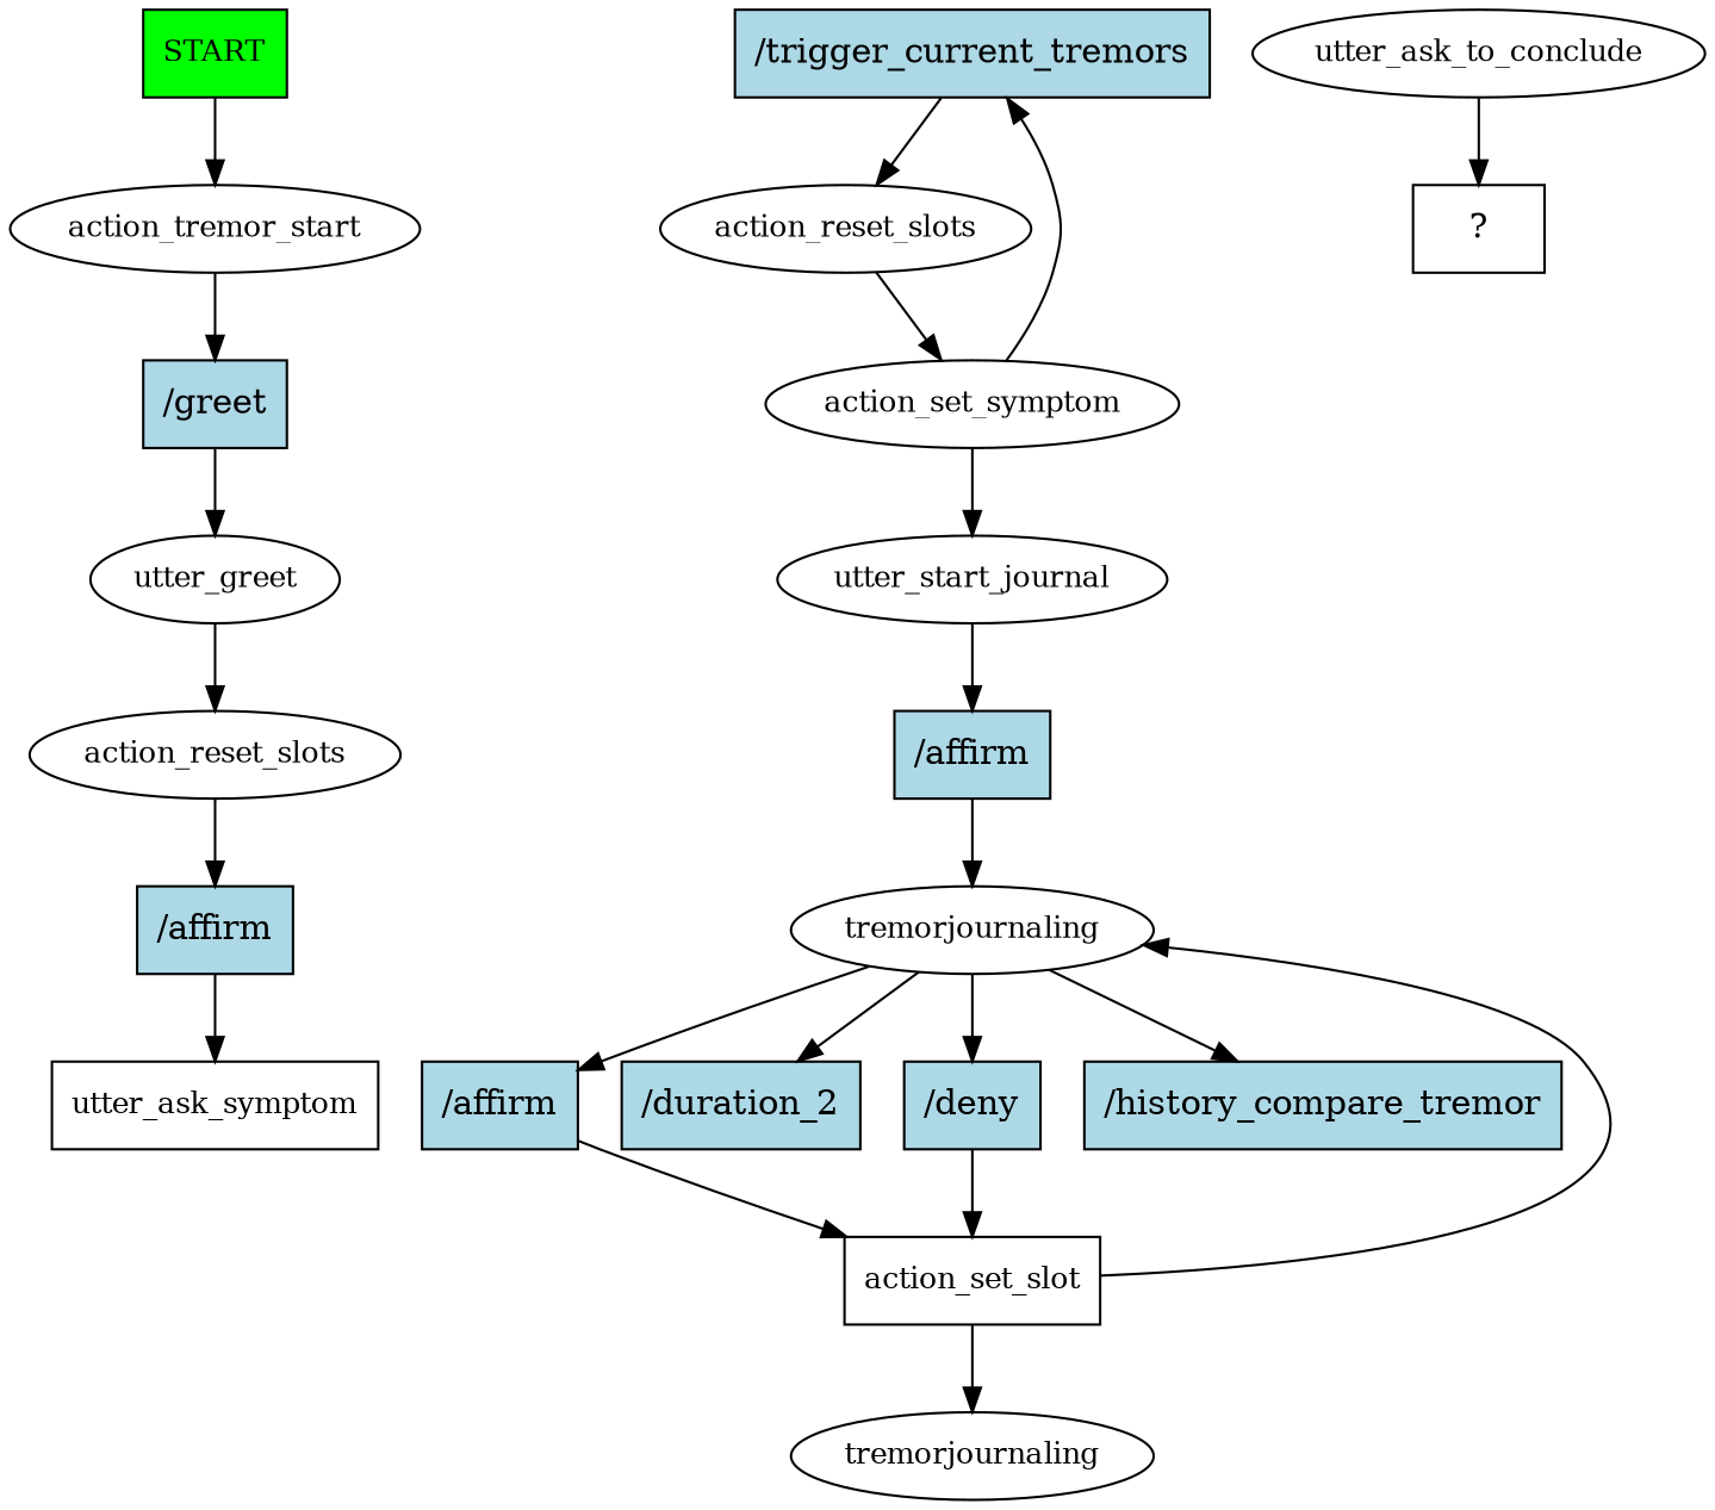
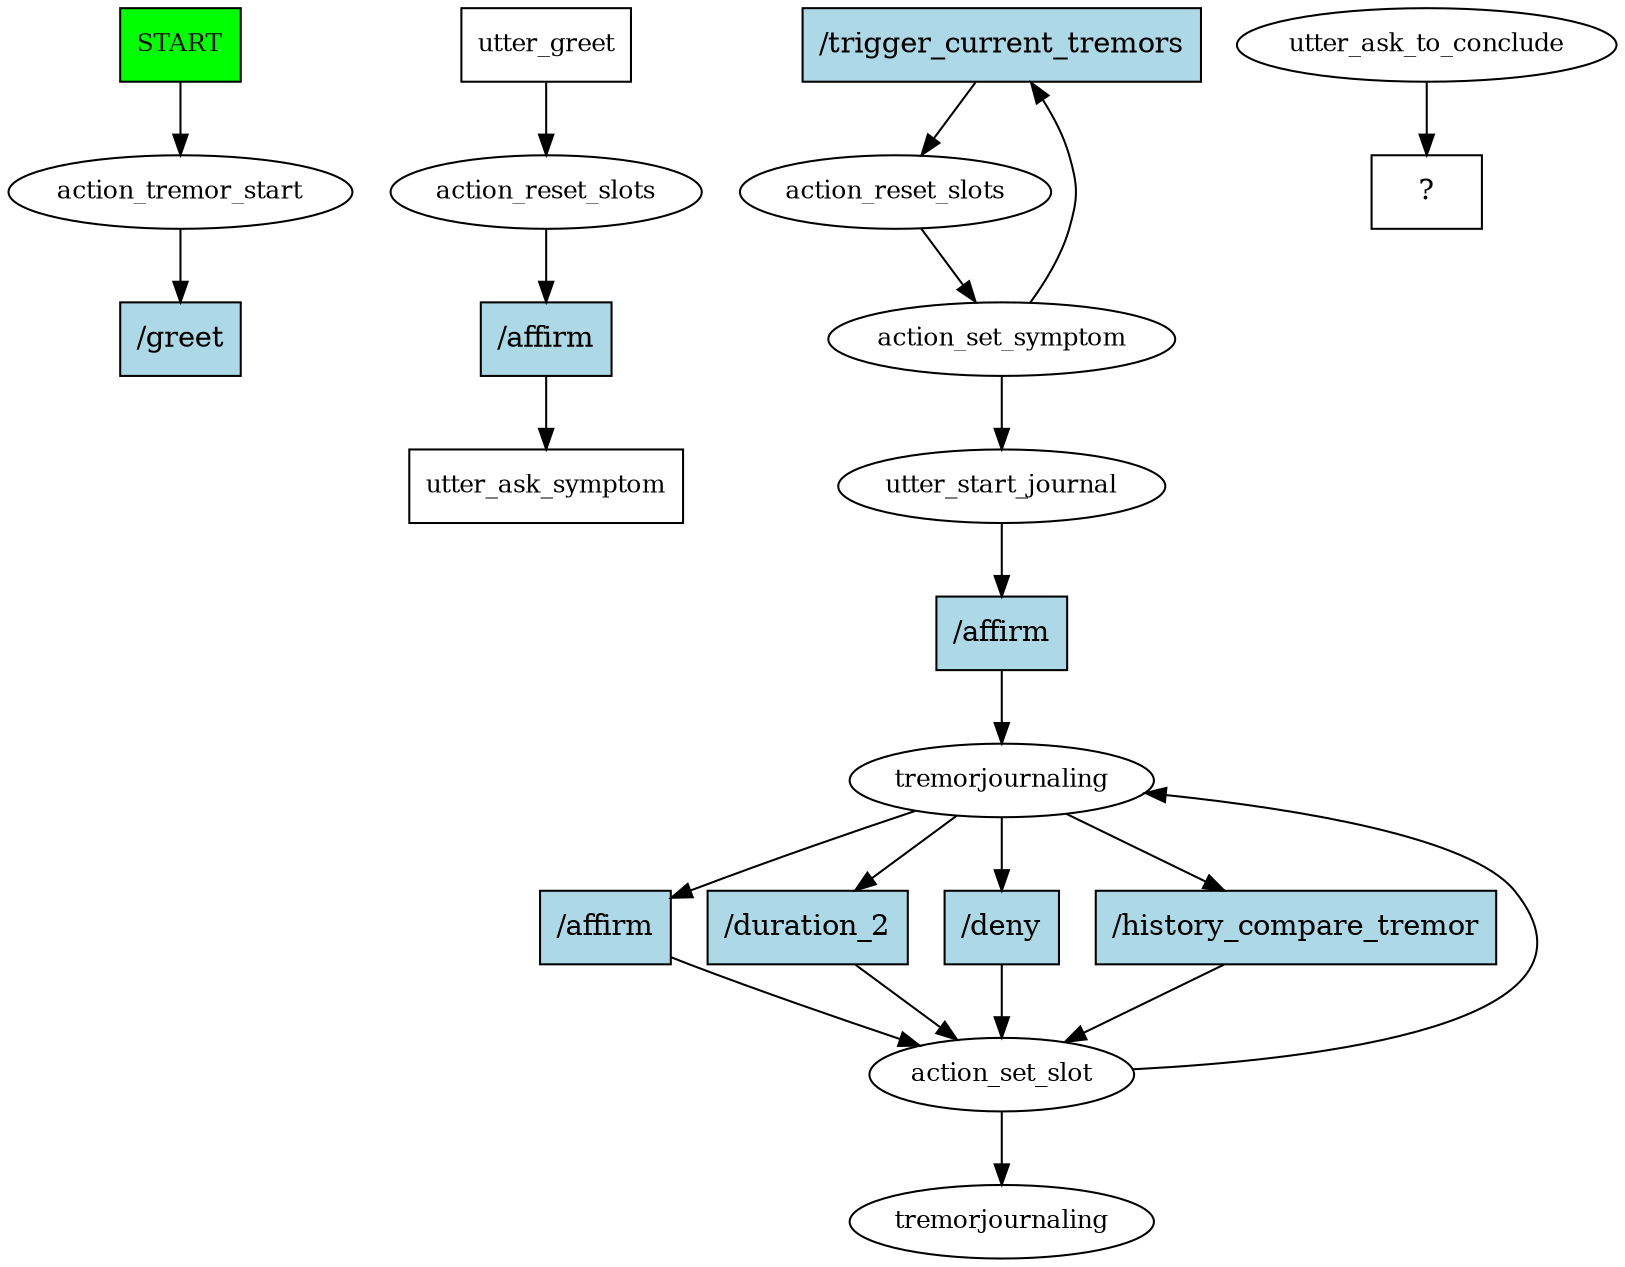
  digraph {
    node [fontsize=12]
    n1 [fillcolor=green label=START shape=box style=filled]
    n2 [label=action_tremor_start]
    n3 [fillcolor=lightblue label="/greet" shape=rect style=filled fontsize=""]
-   n4 [label=utter_greet]
+   n4 [label=utter_greet shape=box]
    n5 [label=action_reset_slots]
    n6 [fillcolor=lightblue label="/affirm" shape=rect style=filled fontsize=""]
    n7 [label=utter_ask_symptom shape=box]
    n8 [fillcolor=lightblue label="/trigger_current_tremors" shape=rect style=filled fontsize=""]
    n9 [label=action_reset_slots]
    n10 [label=action_set_symptom]
    n11 [label=utter_start_journal]
    n12 [fillcolor=lightblue label="/affirm" shape=rect style=filled fontsize=""]
    n13 [label=tremorjournaling]
    n14 [fillcolor=lightblue label="/affirm" shape=rect style=filled fontsize=""]
    n15 [fillcolor=lightblue label="/duration_2" shape=rect style=filled fontsize=""]
    n16 [fillcolor=lightblue label="/deny" shape=rect style=filled fontsize=""]
    n17 [fillcolor=lightblue label="/history_compare_tremor" shape=rect style=filled fontsize=""]
-   n18 [label=action_set_slot shape=box]
+   n18 [label=action_set_slot]
    n19 [label=tremorjournaling]
    n20 [label=utter_ask_to_conclude]
    n21 [label="  ?  " shape=rect fontsize=""]
    n1 -> n2
    n2 -> n3
-   n3 -> n4
    n4 -> n5
    n5 -> n6
    n6 -> n7
    n8 -> n9
    n9 -> n10
    n10 -> n8
    n10 -> n11
    n11 -> n12
    n12 -> n13
    n13 -> n14
    n13 -> n15
    n13 -> n16
    n13 -> n17
    n14 -> n18
+   n15 -> n18
    n16 -> n18
+   n17 -> n18
    n18 -> n13
    n18 -> n19
    n20 -> n21
  }
